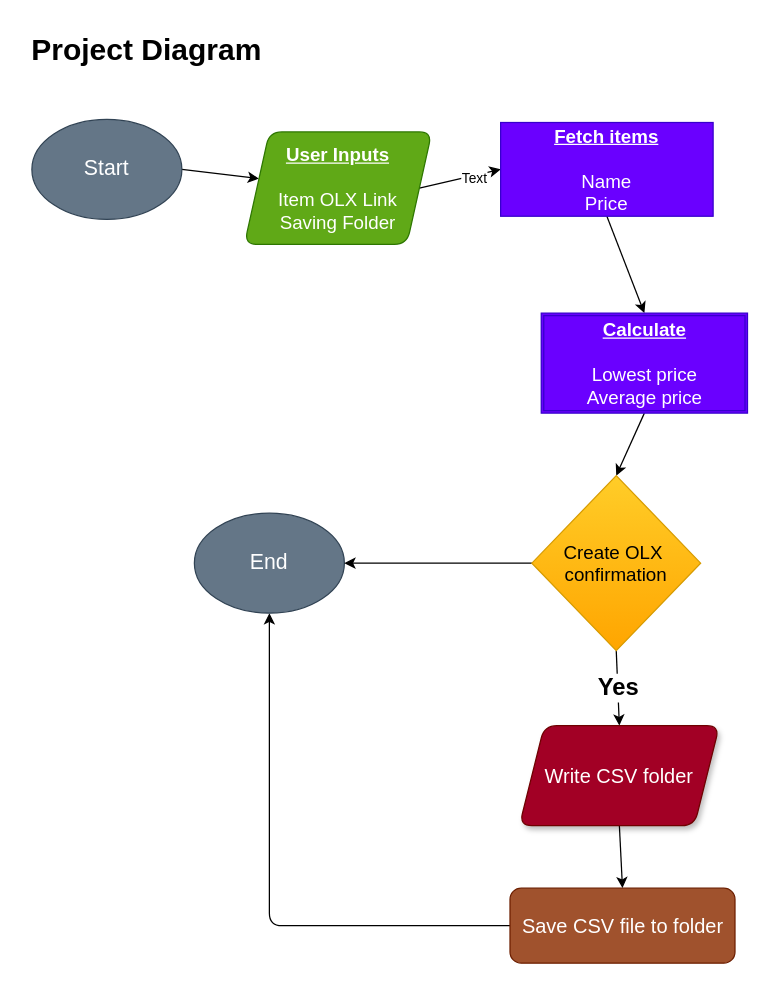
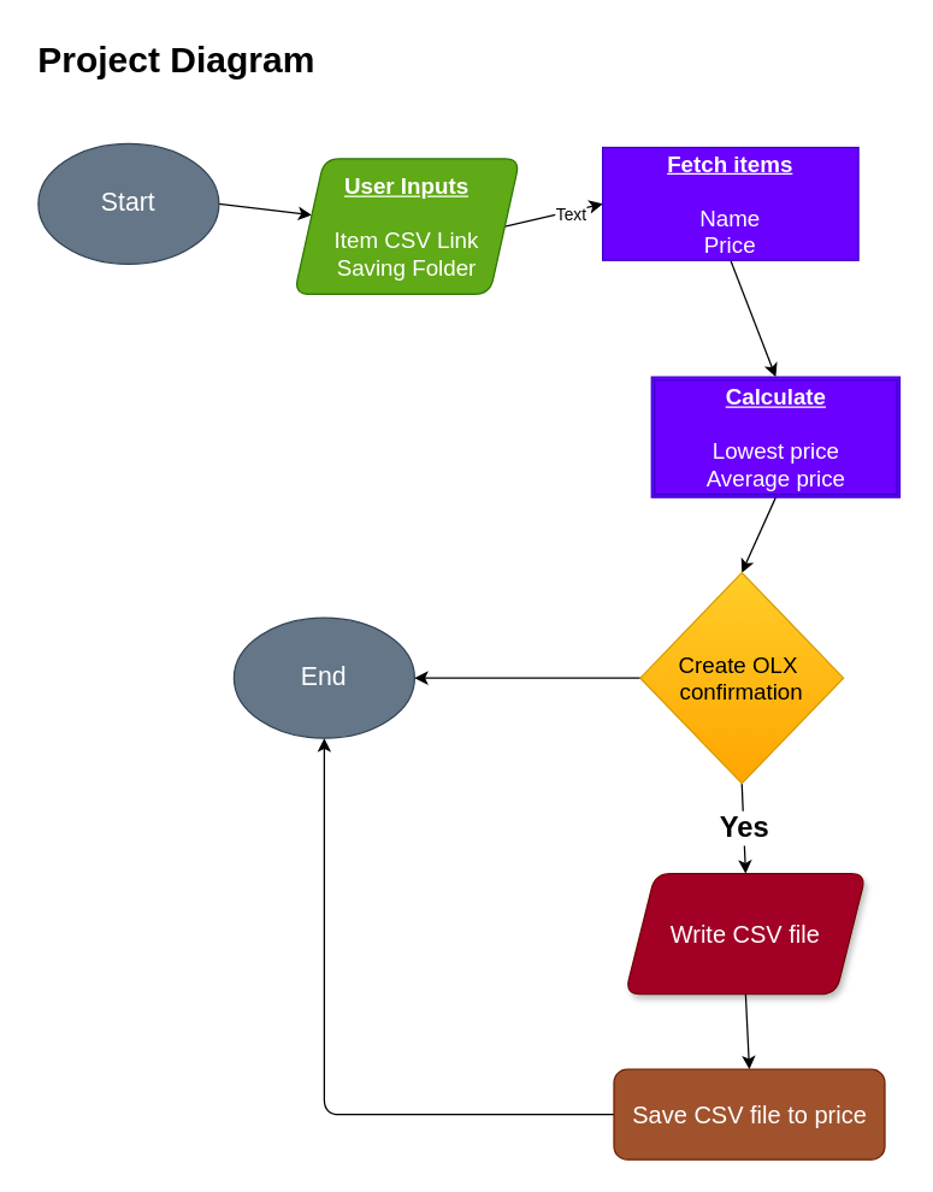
  <mxCell id="0" />
  <mxCell id="1" parent="0" />
  <mxCell id="2" style="edgeStyle=none;html=1;exitX=1;exitY=0.5;exitDx=0;exitDy=0;" parent="1" source="3" target="6" edge="1"><mxGeometry relative="1" as="geometry" /></mxCell>
  <mxCell id="3" value="Start" style="ellipse;whiteSpace=wrap;html=1;rounded=1;fillColor=#647687;fontColor=#ffffff;strokeColor=#314354;fontSize=17;" parent="1" vertex="1"><mxGeometry x="25" y="95" width="120" height="80" as="geometry" /></mxCell>
  <mxCell id="4" style="edgeStyle=none;html=1;exitX=1;exitY=0.5;exitDx=0;exitDy=0;entryX=0;entryY=0.5;entryDx=0;entryDy=0;" parent="1" source="6" target="9" edge="1"><mxGeometry relative="1" as="geometry" /></mxCell>
  <mxCell id="5" value="Text" style="edgeLabel;html=1;align=center;verticalAlign=middle;resizable=0;points=[];" vertex="1" connectable="0" parent="4"><mxGeometry x="0.316" y="-1" relative="1" as="geometry"><mxPoint as="offset" /></mxGeometry></mxCell>
- <mxCell id="6" value="&lt;b style=&quot;font-size: 15px;&quot;&gt;&lt;u style=&quot;font-size: 15px;&quot;&gt;User Inputs&lt;br style=&quot;font-size: 15px;&quot;&gt;&lt;/u&gt;&lt;/b&gt;&lt;br style=&quot;font-size: 15px;&quot;&gt;Item OLX Link&lt;br style=&quot;font-size: 15px;&quot;&gt;Saving Folder" style="shape=parallelogram;perimeter=parallelogramPerimeter;whiteSpace=wrap;html=1;fixedSize=1;rounded=1;fillColor=#60a917;strokeColor=#2D7600;fontColor=#ffffff;fontSize=15;" parent="1" vertex="1"><mxGeometry x="195" y="105" width="150" height="90" as="geometry" /></mxCell>
+ <mxCell id="6" value="&lt;b style=&quot;font-size: 15px;&quot;&gt;&lt;u style=&quot;font-size: 15px;&quot;&gt;User Inputs&lt;br style=&quot;font-size: 15px;&quot;&gt;&lt;/u&gt;&lt;/b&gt;&lt;br style=&quot;font-size: 15px;&quot;&gt;Item CSV Link&lt;br style=&quot;font-size: 15px;&quot;&gt;Saving Folder" style="shape=parallelogram;perimeter=parallelogramPerimeter;whiteSpace=wrap;html=1;fixedSize=1;rounded=1;fillColor=#60a917;strokeColor=#2D7600;fontColor=#ffffff;fontSize=15;" parent="1" vertex="1"><mxGeometry x="195" y="105" width="150" height="90" as="geometry" /></mxCell>
  <mxCell id="7" value="&lt;h1&gt;Project Diagram&lt;/h1&gt;" style="text;html=1;strokeColor=none;fillColor=none;spacing=5;spacingTop=-20;whiteSpace=wrap;overflow=hidden;rounded=0;" parent="1" vertex="1"><mxGeometry x="20" y="20" width="195" height="40" as="geometry" /></mxCell>
  <mxCell id="8" style="edgeStyle=none;html=1;exitX=0.5;exitY=1;exitDx=0;exitDy=0;entryX=0.5;entryY=0;entryDx=0;entryDy=0;" parent="1" source="9" target="16" edge="1"><mxGeometry relative="1" as="geometry" /></mxCell>
  <mxCell id="9" value="&lt;b style=&quot;font-size: 15px;&quot;&gt;&lt;u style=&quot;font-size: 15px;&quot;&gt;Fetch items &lt;br style=&quot;font-size: 15px;&quot;&gt;&lt;br style=&quot;font-size: 15px;&quot;&gt;&lt;/u&gt;&lt;/b&gt;Name&lt;br style=&quot;font-size: 15px;&quot;&gt;Price" style="rounded=0;whiteSpace=wrap;html=1;fillColor=#6a00ff;fontColor=#ffffff;strokeColor=#3700CC;fontSize=15;" parent="1" vertex="1"><mxGeometry x="400" y="97.5" width="170" height="75" as="geometry" /></mxCell>
  <mxCell id="10" style="edgeStyle=none;html=1;exitX=0;exitY=0.5;exitDx=0;exitDy=0;fontSize=15;fontColor=#000000;entryX=0.5;entryY=1;entryDx=0;entryDy=0;" parent="1" source="11" target="12" edge="1"><mxGeometry relative="1" as="geometry"><mxPoint x="75" y="620" as="targetPoint" /><Array as="points"><mxPoint x="215" y="740" /></Array></mxGeometry></mxCell>
- <mxCell id="11" value="Save CSV file to folder" style="rounded=1;whiteSpace=wrap;html=1;fillColor=#a0522d;fontColor=#ffffff;strokeColor=#6D1F00;fontSize=16;" parent="1" vertex="1"><mxGeometry x="407.5" y="710" width="180" height="60" as="geometry" /></mxCell>
+ <mxCell id="11" value="Save CSV file to price" style="rounded=1;whiteSpace=wrap;html=1;fillColor=#a0522d;fontColor=#ffffff;strokeColor=#6D1F00;fontSize=16;" parent="1" vertex="1"><mxGeometry x="407.5" y="710" width="180" height="60" as="geometry" /></mxCell>
  <mxCell id="12" value="End" style="ellipse;whiteSpace=wrap;html=1;fillColor=#647687;fontColor=#ffffff;strokeColor=#314354;fontSize=17;" parent="1" vertex="1"><mxGeometry x="155" y="410" width="120" height="80" as="geometry" /></mxCell>
  <mxCell id="13" style="edgeStyle=none;html=1;exitX=0.5;exitY=1;exitDx=0;exitDy=0;entryX=0.5;entryY=0;entryDx=0;entryDy=0;fontSize=15;fontColor=#000000;" parent="1" source="14" target="11" edge="1"><mxGeometry relative="1" as="geometry" /></mxCell>
- <mxCell id="14" value="Write CSV folder" style="shape=parallelogram;perimeter=parallelogramPerimeter;whiteSpace=wrap;html=1;fixedSize=1;rounded=1;shadow=1;fillColor=#a20025;fontColor=#ffffff;strokeColor=#6F0000;fontSize=16;" parent="1" vertex="1"><mxGeometry x="415" y="580" width="160" height="80" as="geometry" /></mxCell>
+ <mxCell id="14" value="Write CSV file" style="shape=parallelogram;perimeter=parallelogramPerimeter;whiteSpace=wrap;html=1;fixedSize=1;rounded=1;shadow=1;fillColor=#a20025;fontColor=#ffffff;strokeColor=#6F0000;fontSize=16;" parent="1" vertex="1"><mxGeometry x="415" y="580" width="160" height="80" as="geometry" /></mxCell>
  <mxCell id="15" style="edgeStyle=none;html=1;exitX=0.5;exitY=1;exitDx=0;exitDy=0;entryX=0.5;entryY=0;entryDx=0;entryDy=0;" parent="1" source="16" target="21" edge="1"><mxGeometry relative="1" as="geometry" /></mxCell>
  <mxCell id="16" value="&lt;b style=&quot;font-size: 15px;&quot;&gt;&lt;u style=&quot;font-size: 15px;&quot;&gt;Calculate&lt;/u&gt;&lt;/b&gt;&lt;br style=&quot;font-size: 15px;&quot;&gt;&lt;br style=&quot;font-size: 15px;&quot;&gt;Lowest price&lt;br style=&quot;font-size: 15px;&quot;&gt;Average price" style="shape=ext;double=1;rounded=0;whiteSpace=wrap;html=1;fillColor=#6a00ff;fontColor=#ffffff;strokeColor=#3700CC;fontSize=15;" parent="1" vertex="1"><mxGeometry x="432.5" y="250" width="165" height="80" as="geometry" /></mxCell>
  <mxCell id="17" value="Yes" style="edgeStyle=none;html=1;exitX=0.5;exitY=1;exitDx=0;exitDy=0;entryX=0.5;entryY=0;entryDx=0;entryDy=0;fontStyle=1;fontSize=19;" parent="1" source="21" target="14" edge="1"><mxGeometry relative="1" as="geometry" /></mxCell>
  <mxCell id="18" style="edgeStyle=none;html=1;exitX=0;exitY=0.5;exitDx=0;exitDy=0;entryX=1;entryY=0.5;entryDx=0;entryDy=0;fontSize=16;fontColor=#FFFFFF;" parent="1" source="21" target="12" edge="1"><mxGeometry relative="1" as="geometry" /></mxCell>
  <mxCell id="19" value="No" style="edgeLabel;html=1;align=center;verticalAlign=middle;resizable=0;points=[];fontSize=15;fontColor=#FFFFFF;" parent="18" vertex="1" connectable="0"><mxGeometry x="-0.203" y="4" relative="1" as="geometry"><mxPoint x="94" y="-24" as="offset" /></mxGeometry></mxCell>
  <mxCell id="20" value="No" style="edgeLabel;html=1;align=center;verticalAlign=middle;resizable=0;points=[];fontSize=19;fontColor=#FFFFFF;" parent="18" vertex="1" connectable="0"><mxGeometry x="-0.434" y="-2" relative="1" as="geometry"><mxPoint x="15" y="-18" as="offset" /></mxGeometry></mxCell>
  <mxCell id="21" value="&lt;font style=&quot;font-size: 15px;&quot;&gt;Create OLX&amp;nbsp; confirmation&lt;/font&gt;" style="rhombus;whiteSpace=wrap;html=1;fillColor=#ffcd28;strokeColor=#d79b00;gradientColor=#ffa500;fontColor=#000000;fontSize=15;" parent="1" vertex="1"><mxGeometry x="425" y="380" width="135" height="140" as="geometry" /></mxCell>
